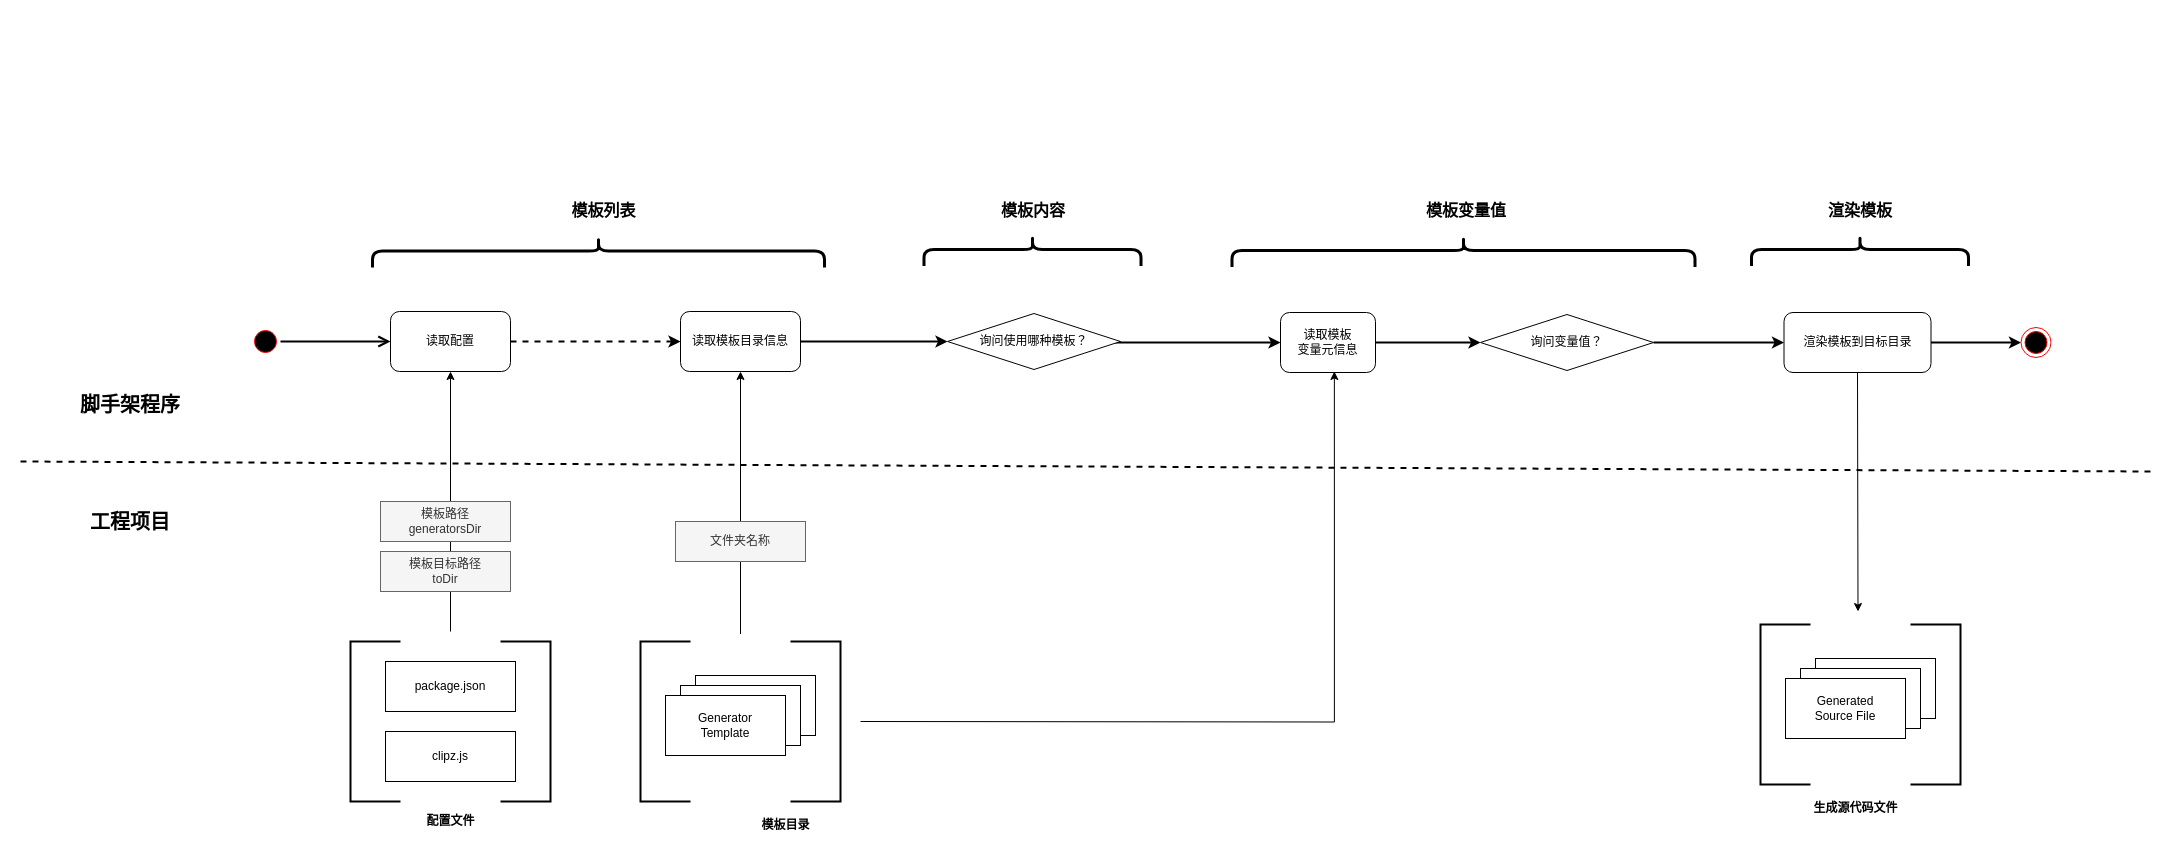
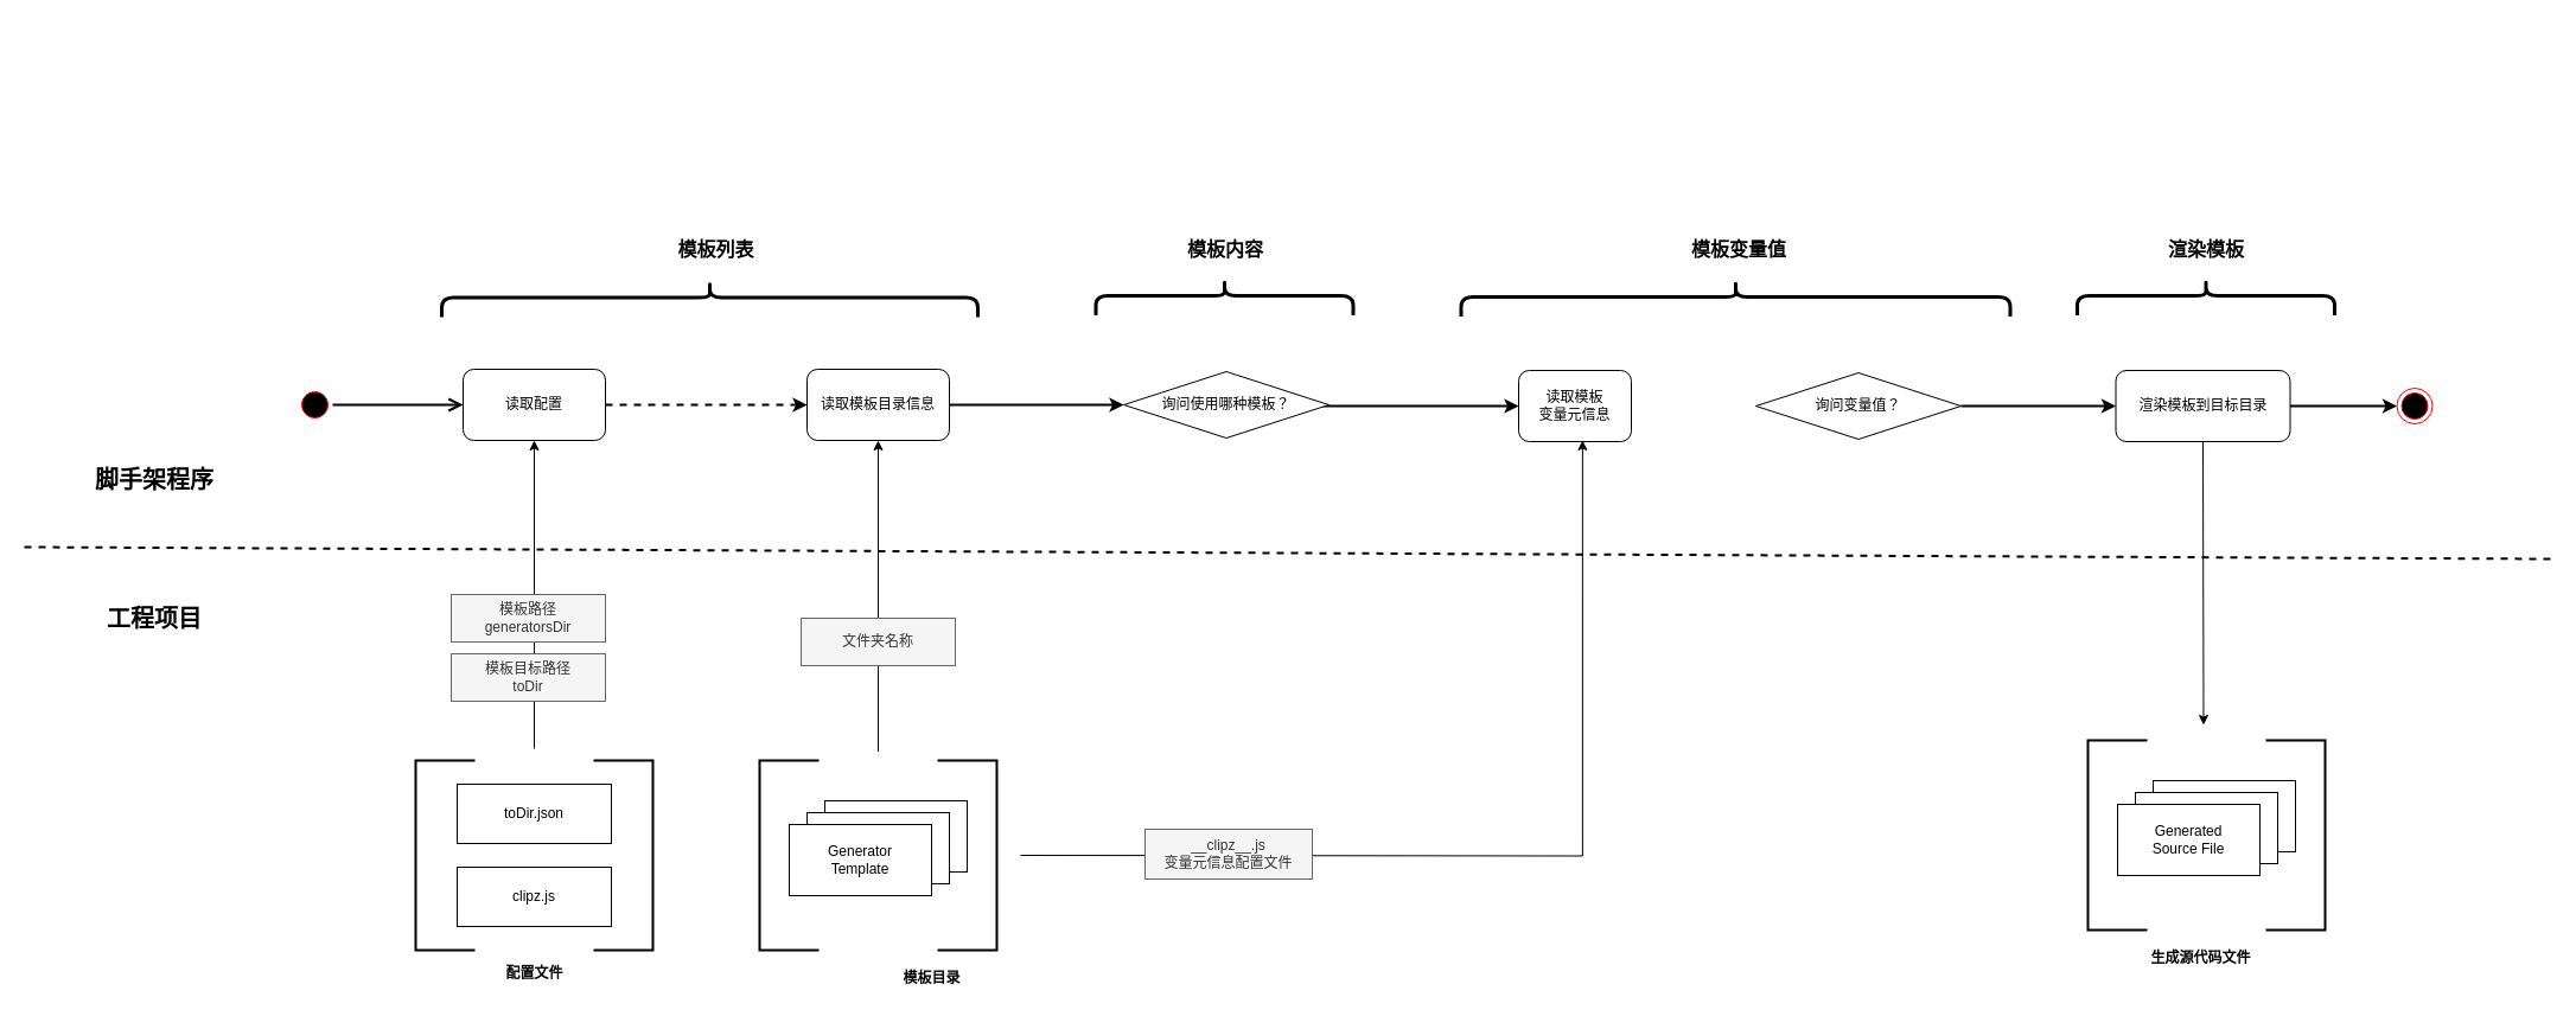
  <mxCell id="0" />
  <mxCell id="1" parent="0" />
- <mxCell id="2" value="package.json" style="rounded=0;whiteSpace=wrap;html=1;" vertex="1" parent="1"><mxGeometry x="385" y="661" width="130" height="50" as="geometry" /></mxCell>
+ <mxCell id="2" value="toDir.json" style="rounded=0;whiteSpace=wrap;html=1;" vertex="1" parent="1"><mxGeometry x="385" y="661" width="130" height="50" as="geometry" /></mxCell>
  <mxCell id="3" value="clipz.js" style="rounded=0;whiteSpace=wrap;html=1;" vertex="1" parent="1"><mxGeometry x="385" y="731" width="130" height="50" as="geometry" /></mxCell>
  <mxCell id="4" value="" style="strokeWidth=2;html=1;shape=mxgraph.flowchart.annotation_1;align=left;pointerEvents=1;" vertex="1" parent="1"><mxGeometry x="350" y="641" width="50" height="160" as="geometry" /></mxCell>
  <mxCell id="5" value="" style="strokeWidth=2;html=1;shape=mxgraph.flowchart.annotation_1;align=left;pointerEvents=1;rotation=-180;" vertex="1" parent="1"><mxGeometry x="500" y="641" width="50" height="160" as="geometry" /></mxCell>
  <mxCell id="6" value="配置文件" style="text;html=1;resizable=0;points=[];autosize=1;align=center;verticalAlign=top;spacingTop=-4;fontStyle=1" vertex="1" parent="1"><mxGeometry x="420" y="811" width="60" height="20" as="geometry" /></mxCell>
  <mxCell id="7" value="" style="rounded=0;whiteSpace=wrap;html=1;align=center;" vertex="1" parent="1"><mxGeometry x="695" y="675" width="120" height="60" as="geometry" /></mxCell>
  <mxCell id="8" value="" style="rounded=0;whiteSpace=wrap;html=1;align=center;" vertex="1" parent="1"><mxGeometry x="680" y="685" width="120" height="60" as="geometry" /></mxCell>
  <mxCell id="9" value="Generator&lt;br&gt;Template" style="rounded=0;whiteSpace=wrap;html=1;align=center;" vertex="1" parent="1"><mxGeometry x="665" y="695" width="120" height="60" as="geometry" /></mxCell>
  <mxCell id="10" value="" style="strokeWidth=2;html=1;shape=mxgraph.flowchart.annotation_1;align=left;pointerEvents=1;" vertex="1" parent="1"><mxGeometry x="640" y="641" width="50" height="160" as="geometry" /></mxCell>
  <mxCell id="11" style="edgeStyle=orthogonalEdgeStyle;rounded=0;orthogonalLoop=1;jettySize=auto;html=1;entryX=0.567;entryY=0.983;entryDx=0;entryDy=0;entryPerimeter=0;fontSize=12;" edge="1" parent="1" target="29"><mxGeometry relative="1" as="geometry"><mxPoint x="860" y="721" as="sourcePoint" /></mxGeometry></mxCell>
  <mxCell id="12" value="" style="strokeWidth=2;html=1;shape=mxgraph.flowchart.annotation_1;align=left;pointerEvents=1;rotation=-180;" vertex="1" parent="1"><mxGeometry x="790" y="641" width="50" height="160" as="geometry" /></mxCell>
  <mxCell id="13" value="模板目录" style="text;html=1;resizable=0;points=[];autosize=1;align=center;verticalAlign=top;spacingTop=-4;fontStyle=1" vertex="1" parent="1"><mxGeometry x="755" y="815" width="60" height="20" as="geometry" /></mxCell>
  <mxCell id="14" value="工程项目" style="text;html=1;strokeColor=none;fillColor=none;align=center;verticalAlign=middle;whiteSpace=wrap;rounded=0;fontStyle=1;fontSize=20;" vertex="1" parent="1"><mxGeometry x="70" y="501" width="120" height="40" as="geometry" /></mxCell>
  <mxCell id="15" value="" style="ellipse;html=1;shape=startState;fillColor=#000000;strokeColor=#ff0000;fontSize=20;align=center;" vertex="1" parent="1"><mxGeometry x="250" y="326" width="30" height="30" as="geometry" /></mxCell>
  <mxCell id="16" value="" style="edgeStyle=orthogonalEdgeStyle;html=1;verticalAlign=bottom;endArrow=open;endSize=8;strokeColor=#000000;fontSize=20;strokeWidth=2;" edge="1" source="15" parent="1"><mxGeometry relative="1" as="geometry"><mxPoint x="390" y="341" as="targetPoint" /></mxGeometry></mxCell>
  <mxCell id="17" style="edgeStyle=orthogonalEdgeStyle;rounded=0;orthogonalLoop=1;jettySize=auto;html=1;fontSize=12;strokeWidth=2;dashed=1;" edge="1" parent="1" source="18" target="20"><mxGeometry relative="1" as="geometry" /></mxCell>
  <mxCell id="18" value="读取配置" style="rounded=1;whiteSpace=wrap;html=1;fontSize=12;align=center;" vertex="1" parent="1"><mxGeometry x="390" y="311" width="120" height="60" as="geometry" /></mxCell>
  <mxCell id="19" style="edgeStyle=orthogonalEdgeStyle;rounded=0;orthogonalLoop=1;jettySize=auto;html=1;fontSize=12;strokeWidth=2;" edge="1" parent="1" source="20" target="22"><mxGeometry relative="1" as="geometry" /></mxCell>
  <mxCell id="20" value="读取模板目录信息" style="rounded=1;whiteSpace=wrap;html=1;fontSize=12;align=center;" vertex="1" parent="1"><mxGeometry x="680" y="311" width="120" height="60" as="geometry" /></mxCell>
  <mxCell id="21" style="edgeStyle=orthogonalEdgeStyle;rounded=0;orthogonalLoop=1;jettySize=auto;html=1;fontSize=12;strokeWidth=2;exitX=0.965;exitY=0.518;exitDx=0;exitDy=0;exitPerimeter=0;entryX=0;entryY=0.5;entryDx=0;entryDy=0;" edge="1" parent="1" source="22" target="29"><mxGeometry relative="1" as="geometry"><mxPoint x="1280" y="341" as="targetPoint" /><mxPoint x="1200" y="341" as="sourcePoint" /></mxGeometry></mxCell>
  <mxCell id="22" value="询问使用哪种模板？" style="rhombus;whiteSpace=wrap;html=1;fontSize=12;align=center;" vertex="1" parent="1"><mxGeometry x="947" y="313" width="173" height="56" as="geometry" /></mxCell>
  <mxCell id="23" value="" style="endArrow=classic;html=1;fontSize=12;entryX=0.5;entryY=1;entryDx=0;entryDy=0;" edge="1" parent="1" target="18"><mxGeometry width="50" height="50" relative="1" as="geometry"><mxPoint x="450" y="631" as="sourcePoint" /><mxPoint x="490" y="571" as="targetPoint" /></mxGeometry></mxCell>
  <mxCell id="24" value="模板路径&lt;br&gt;generatorsDir" style="rounded=0;whiteSpace=wrap;html=1;fontSize=12;align=center;fillColor=#f5f5f5;strokeColor=#666666;fontColor=#333333;" vertex="1" parent="1"><mxGeometry x="380" y="501" width="130" height="40" as="geometry" /></mxCell>
  <mxCell id="25" value="模板目标路径&lt;br&gt;toDir" style="rounded=0;whiteSpace=wrap;html=1;fontSize=12;align=center;fillColor=#f5f5f5;strokeColor=#666666;fontColor=#333333;" vertex="1" parent="1"><mxGeometry x="380" y="551" width="130" height="40" as="geometry" /></mxCell>
  <mxCell id="26" value="" style="endArrow=classic;html=1;fontSize=12;entryX=0.5;entryY=1;entryDx=0;entryDy=0;" edge="1" parent="1" target="20"><mxGeometry width="50" height="50" relative="1" as="geometry"><mxPoint x="740" y="633.5" as="sourcePoint" /><mxPoint x="740" y="408.5" as="targetPoint" /></mxGeometry></mxCell>
  <mxCell id="27" value="文件夹名称" style="rounded=0;whiteSpace=wrap;html=1;fontSize=12;align=center;fillColor=#f5f5f5;strokeColor=#666666;fontColor=#333333;" vertex="1" parent="1"><mxGeometry x="675" y="521" width="130" height="40" as="geometry" /></mxCell>
- <mxCell id="28" style="edgeStyle=orthogonalEdgeStyle;rounded=0;orthogonalLoop=1;jettySize=auto;html=1;entryX=0;entryY=0.5;entryDx=0;entryDy=0;fontSize=12;strokeWidth=2;" edge="1" parent="1" source="29" target="31"><mxGeometry relative="1" as="geometry" /></mxCell>
  <mxCell id="29" value="读取模板&lt;br&gt;变量元信息" style="rounded=1;whiteSpace=wrap;html=1;fontSize=12;align=center;" vertex="1" parent="1"><mxGeometry x="1280" y="312" width="95" height="60" as="geometry" /></mxCell>
  <mxCell id="30" style="edgeStyle=orthogonalEdgeStyle;rounded=0;orthogonalLoop=1;jettySize=auto;html=1;fontSize=12;strokeWidth=2;" edge="1" parent="1" source="31" target="33"><mxGeometry relative="1" as="geometry" /></mxCell>
  <mxCell id="31" value="询问变量值？" style="rhombus;whiteSpace=wrap;html=1;fontSize=12;align=center;" vertex="1" parent="1"><mxGeometry x="1480" y="314" width="173" height="56" as="geometry" /></mxCell>
  <mxCell id="32" style="edgeStyle=orthogonalEdgeStyle;rounded=0;orthogonalLoop=1;jettySize=auto;html=1;fontSize=12;strokeWidth=2;entryX=0;entryY=0.5;entryDx=0;entryDy=0;" edge="1" parent="1" source="33" target="35"><mxGeometry relative="1" as="geometry"><mxPoint x="2010.5" y="341" as="targetPoint" /></mxGeometry></mxCell>
  <mxCell id="33" value="渲染模板到目标目录" style="rounded=1;whiteSpace=wrap;html=1;fontSize=12;align=center;" vertex="1" parent="1"><mxGeometry x="1783.5" y="312" width="147" height="60" as="geometry" /></mxCell>
+ <mxCell id="34" value="__clipz__.js&lt;br&gt;变量元信息配置文件" style="rounded=0;whiteSpace=wrap;html=1;fontSize=12;align=center;fillColor=#f5f5f5;strokeColor=#666666;fontColor=#333333;" vertex="1" parent="1"><mxGeometry x="965" y="699" width="141" height="42" as="geometry" /></mxCell>
  <mxCell id="35" value="" style="ellipse;html=1;shape=endState;fillColor=#000000;strokeColor=#ff0000;fontSize=12;align=center;" vertex="1" parent="1"><mxGeometry x="2020.5" y="327" width="30" height="30" as="geometry" /></mxCell>
  <mxCell id="36" value="" style="rounded=0;whiteSpace=wrap;html=1;align=center;" vertex="1" parent="1"><mxGeometry x="1815" y="658" width="120" height="60" as="geometry" /></mxCell>
  <mxCell id="37" value="" style="rounded=0;whiteSpace=wrap;html=1;align=center;" vertex="1" parent="1"><mxGeometry x="1800" y="668" width="120" height="60" as="geometry" /></mxCell>
  <mxCell id="38" value="Generated&lt;br&gt;Source File" style="rounded=0;whiteSpace=wrap;html=1;align=center;" vertex="1" parent="1"><mxGeometry x="1785" y="678" width="120" height="60" as="geometry" /></mxCell>
  <mxCell id="39" value="" style="strokeWidth=2;html=1;shape=mxgraph.flowchart.annotation_1;align=left;pointerEvents=1;" vertex="1" parent="1"><mxGeometry x="1760" y="624" width="50" height="160" as="geometry" /></mxCell>
  <mxCell id="40" value="" style="strokeWidth=2;html=1;shape=mxgraph.flowchart.annotation_1;align=left;pointerEvents=1;rotation=-180;" vertex="1" parent="1"><mxGeometry x="1910" y="624" width="50" height="160" as="geometry" /></mxCell>
  <mxCell id="41" value="生成源代码文件" style="text;html=1;resizable=0;points=[];autosize=1;align=center;verticalAlign=top;spacingTop=-4;fontStyle=1" vertex="1" parent="1"><mxGeometry x="1805" y="798" width="100" height="20" as="geometry" /></mxCell>
  <mxCell id="42" value="" style="endArrow=classic;html=1;fontSize=12;exitX=0.5;exitY=1;exitDx=0;exitDy=0;" edge="1" parent="1" source="33"><mxGeometry width="50" height="50" relative="1" as="geometry"><mxPoint x="880.5" y="643.5" as="sourcePoint" /><mxPoint x="1857.5" y="611" as="targetPoint" /></mxGeometry></mxCell>
  <mxCell id="43" value="" style="endArrow=none;dashed=1;html=1;strokeColor=#000000;strokeWidth=2;fontSize=12;" edge="1" parent="1"><mxGeometry width="50" height="50" relative="1" as="geometry"><mxPoint x="20" y="461" as="sourcePoint" /><mxPoint x="2150" y="471" as="targetPoint" /></mxGeometry></mxCell>
  <mxCell id="44" value="脚手架程序" style="text;html=1;strokeColor=none;fillColor=none;align=center;verticalAlign=middle;whiteSpace=wrap;rounded=0;fontStyle=1;fontSize=20;" vertex="1" parent="1"><mxGeometry x="70" y="384" width="120" height="40" as="geometry" /></mxCell>
  <mxCell id="45" value="" style="shape=curlyBracket;whiteSpace=wrap;html=1;rounded=1;fontSize=12;align=center;rotation=90;strokeWidth=3;size=0.45;" vertex="1" parent="1"><mxGeometry x="583" y="26" width="30" height="452" as="geometry" /></mxCell>
  <mxCell id="46" value="模板列表" style="text;html=1;strokeColor=none;fillColor=none;align=center;verticalAlign=middle;whiteSpace=wrap;rounded=0;fontSize=16;fontStyle=1" vertex="1" parent="1"><mxGeometry x="550" y="200" width="107" height="20" as="geometry" /></mxCell>
  <mxCell id="47" value="" style="shape=curlyBracket;whiteSpace=wrap;html=1;rounded=1;fontSize=12;align=center;rotation=90;strokeWidth=3;size=0.45;" vertex="1" parent="1"><mxGeometry x="1448" y="20" width="30" height="463" as="geometry" /></mxCell>
  <mxCell id="48" value="模板变量值" style="text;html=1;strokeColor=none;fillColor=none;align=center;verticalAlign=middle;whiteSpace=wrap;rounded=0;fontSize=16;fontStyle=1" vertex="1" parent="1"><mxGeometry x="1386" y="200" width="160" height="20" as="geometry" /></mxCell>
  <mxCell id="49" value="" style="shape=curlyBracket;whiteSpace=wrap;html=1;rounded=1;fontSize=12;align=center;rotation=90;strokeWidth=3;size=0.45;" vertex="1" parent="1"><mxGeometry x="1017" y="142" width="30" height="217" as="geometry" /></mxCell>
  <mxCell id="50" value="模板内容" style="text;html=1;strokeColor=none;fillColor=none;align=center;verticalAlign=middle;whiteSpace=wrap;rounded=0;fontSize=16;fontStyle=1" vertex="1" parent="1"><mxGeometry x="952.5" y="200" width="160" height="20" as="geometry" /></mxCell>
  <mxCell id="51" value="" style="shape=curlyBracket;whiteSpace=wrap;html=1;rounded=1;fontSize=12;align=center;rotation=90;strokeWidth=3;size=0.45;" vertex="1" parent="1"><mxGeometry x="1844.5" y="142" width="30" height="217" as="geometry" /></mxCell>
  <mxCell id="52" value="渲染模板" style="text;html=1;strokeColor=none;fillColor=none;align=center;verticalAlign=middle;whiteSpace=wrap;rounded=0;fontSize=16;fontStyle=1" vertex="1" parent="1"><mxGeometry x="1780" y="200" width="160" height="20" as="geometry" /></mxCell>
